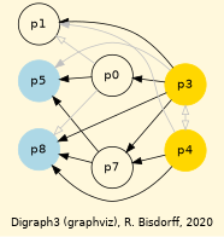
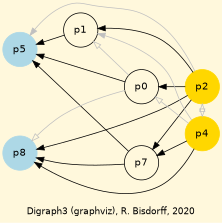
  digraph {
    bgcolor=cornsilk
    fontname="DejaVu Sans"
    fontsize=12
    label="\nDigraph3 (graphviz), R. Bisdorff, 2020"
    rankdir=LR
    node [fontname="DejaVu Sans" shape=circle style=filled]
    edge [color=black dir=forward fontname="DejaVu Sans"]
-   n1 [color=gold label=p3]
+   n1 [color=gold label=p2]
    n2 [color=gold label=p4]
    n3 [color=lightblue label=p5]
    n4 [color=lightblue label=p8]
    n5 [label=p0 style=""]
    n6 [label=p7 style=""]
    n7 [label=p1 style=""]
    subgraph sub_1 {
      rank=max
      n1
      n2
    }
    subgraph sub_2 {
      rank=min
      n3
      n4
    }
    n1 -> n2 [arrowhead=empty arrowtail=empty color=grey dir=both]
    n1 -> n3 [color=grey]
    n1 -> n4
    n1 -> n5
    n1 -> n6
    n2 -> n4
    n2 -> n6
    n3 -> n6 [dir=back]
    n4 -> n6 [dir=back]
+   n5 -> n2 [arrowtail=empty color=grey dir=back]
    n5 -> n3
    n5 -> n4 [arrowhead=empty color=grey]
    n7 -> n1 [dir=back]
    n7 -> n2 [color=grey dir=back]
+   n7 -> n3
    n7 -> n5 [arrowtail=empty color=grey dir=back]
  }
